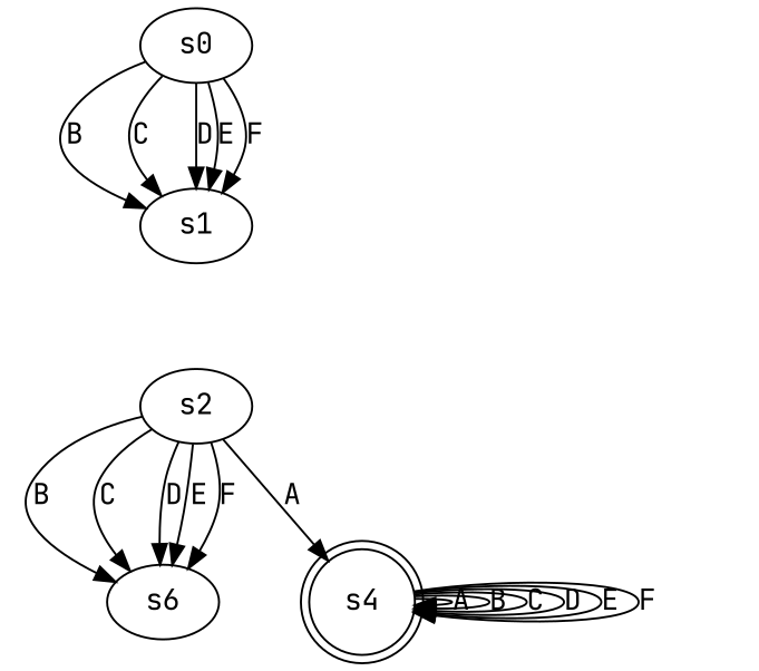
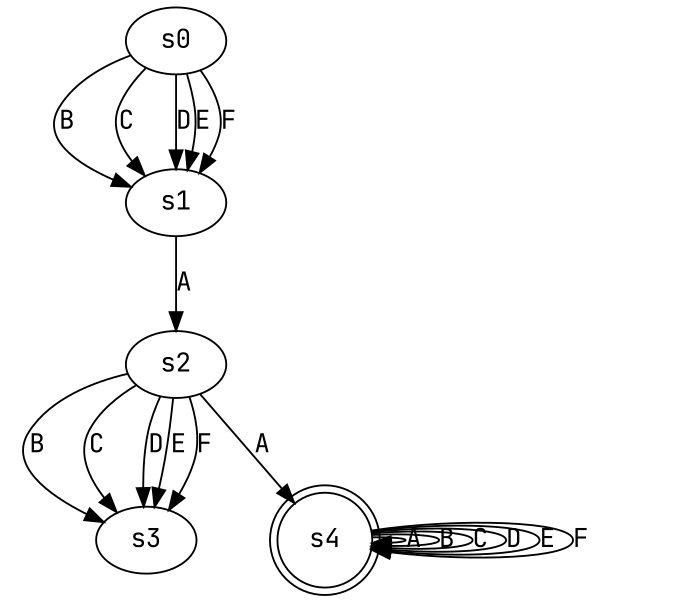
  digraph {
    fontname="JetBrains Mono"
    node [fontname="JetBrains Mono"]
    edge [fontname="JetBrains Mono"]
    n1 [label=s0]
    n2 [label=s1]
    n3 [label=s2]
-   n4 [label=s6]
+   n4 [label=s3]
    n5 [label=s4 shape=doublecircle]
    n1 -> n2 [label=B]
    n1 -> n2 [label=C]
    n1 -> n2 [label=D]
    n1 -> n2 [label=E]
    n1 -> n2 [label=F]
+   n2 -> n3 [label=A]
    n3 -> n4 [label=B]
    n3 -> n4 [label=C]
    n3 -> n4 [label=D]
    n3 -> n4 [label=E]
    n3 -> n4 [label=F]
    n3 -> n5 [label=A]
    n5 -> n5 [label=A]
    n5 -> n5 [label=B]
    n5 -> n5 [label=C]
    n5 -> n5 [label=D]
    n5 -> n5 [label=E]
    n5 -> n5 [label=F]
  }
